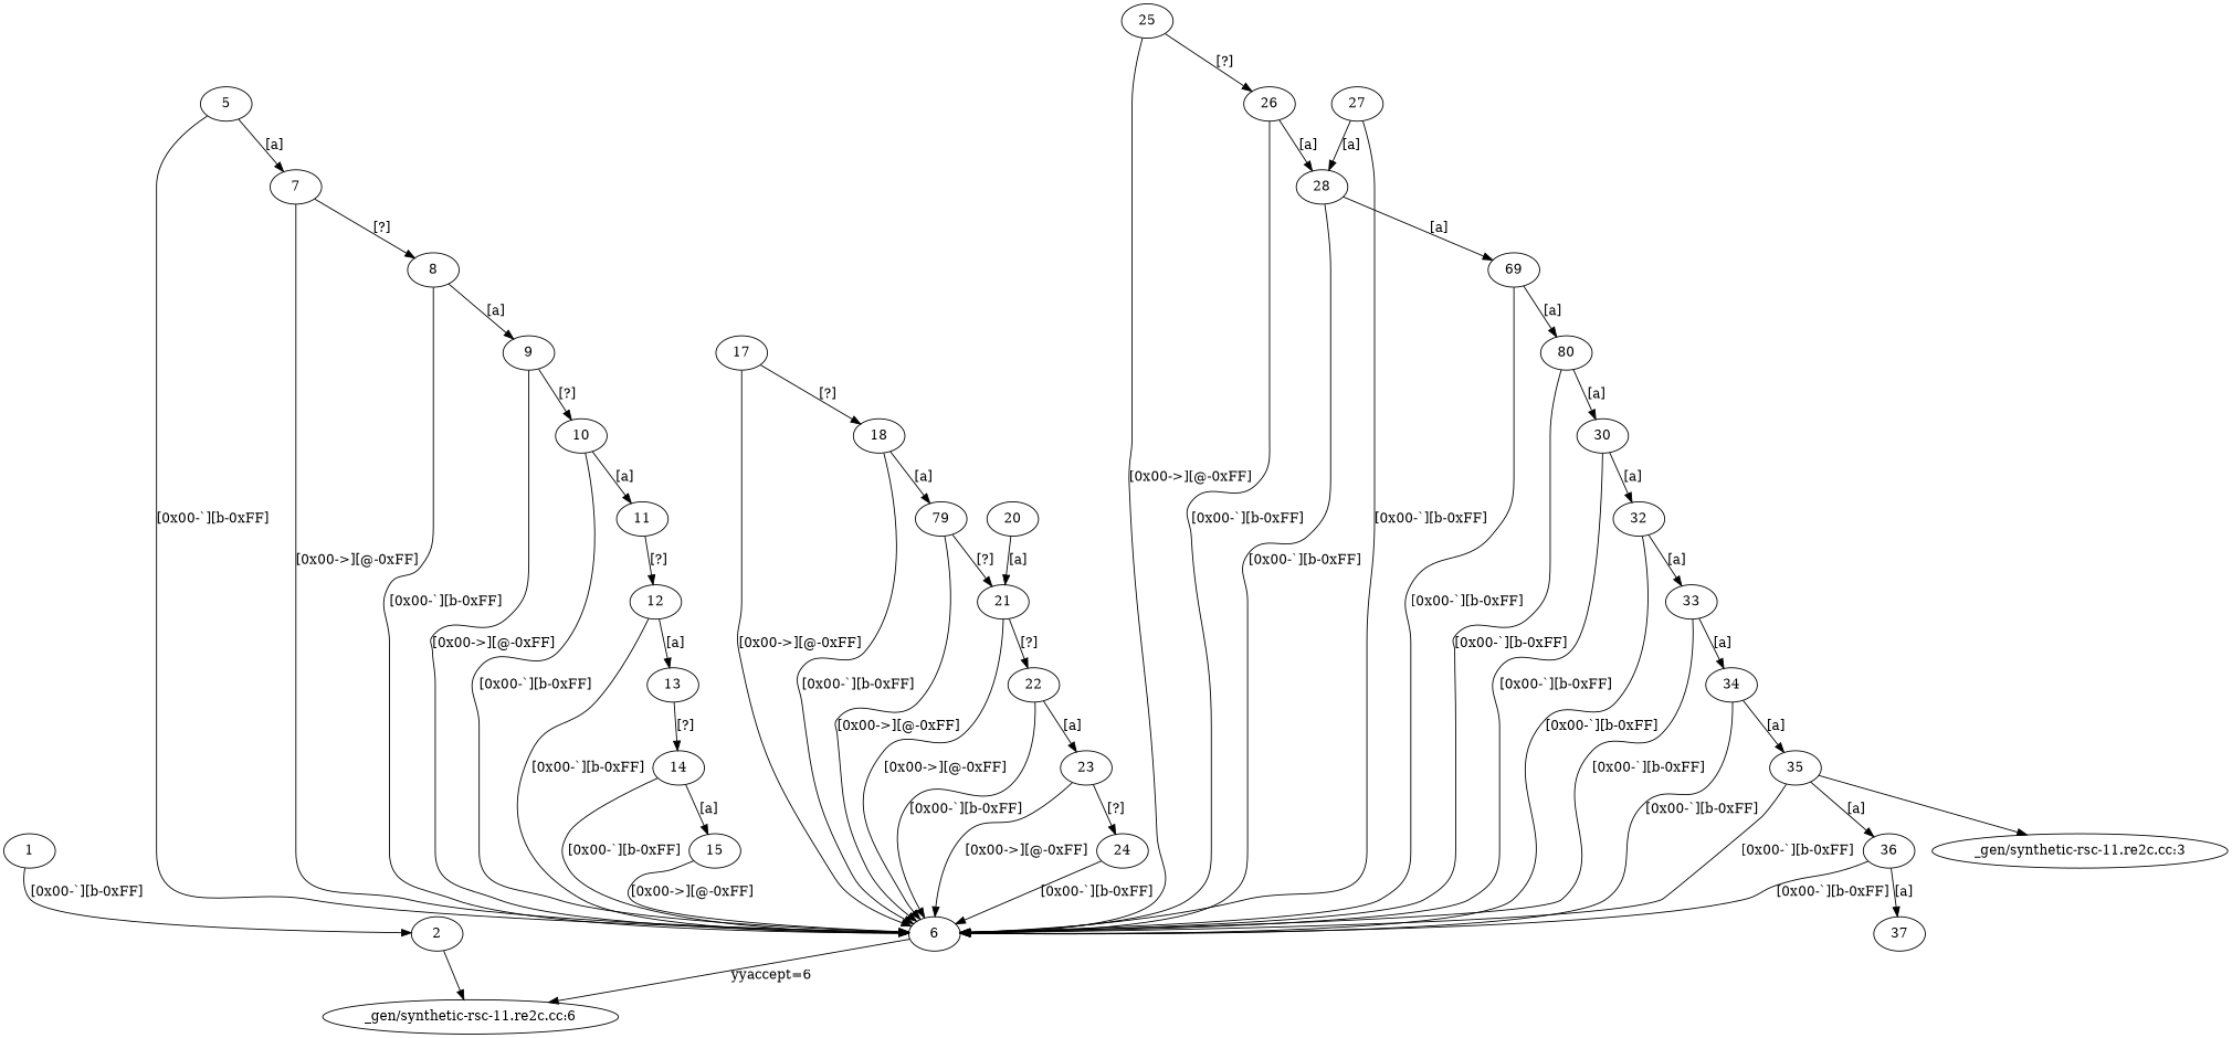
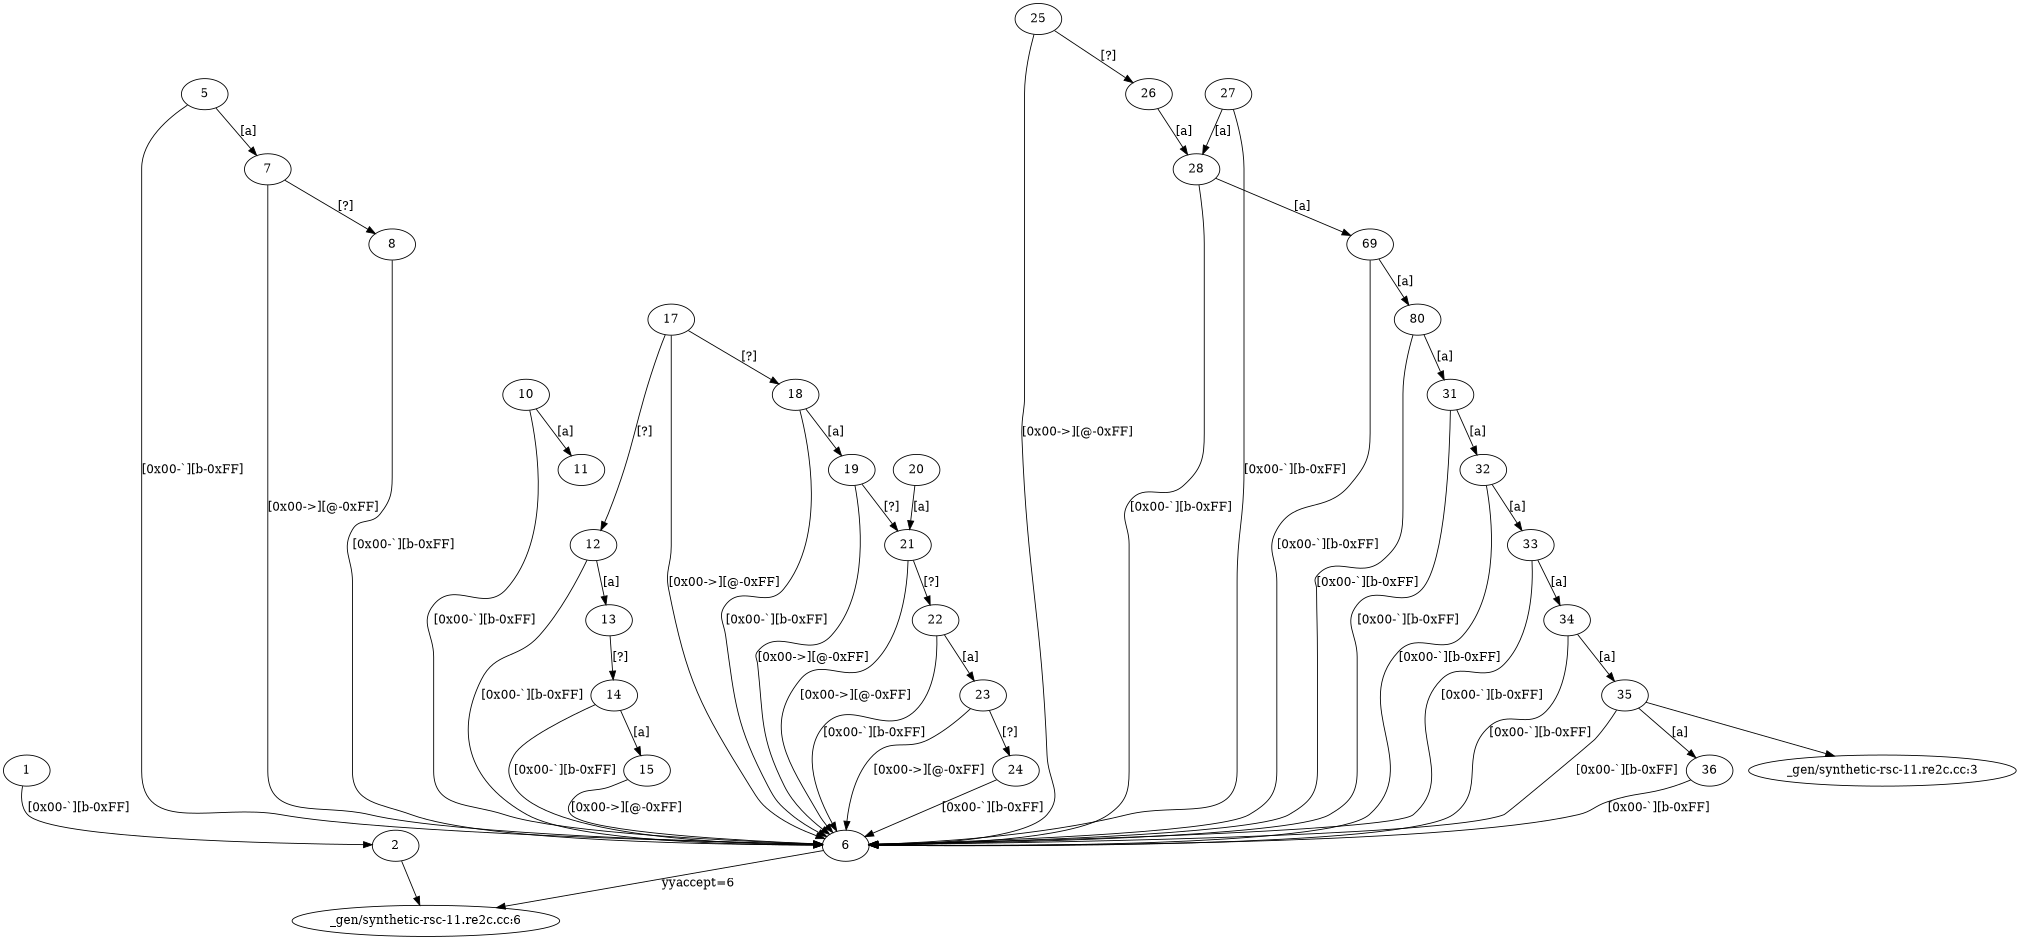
  digraph {
    1
    2
    n3 [label="_gen/synthetic-rsc-11.re2c.cc:6"]
    5
    6
    7
    8
-   9
    10
    11
    12
    13
    14
    15
    17
    18
-   19 [label=79]
+   19
    21
    20
    22
    23
    24
    25
    26
    28
    27
    n27 [label=69]
    n28 [label=80]
-   31 [label=30]
+   31
    32
    33
    34
    35
    36
    n35 [label="_gen/synthetic-rsc-11.re2c.cc:3"]
-   37
    1 -> 2 [label="[0x00-`][b-0xFF]"]
    2 -> n3
    5 -> 6 [label="[0x00-`][b-0xFF]"]
    5 -> 7 [label="[a]"]
    6 -> n3 [label="yyaccept=6"]
    7 -> 6 [label="[0x00->][@-0xFF]"]
    7 -> 8 [label="[?]"]
    8 -> 6 [label="[0x00-`][b-0xFF]"]
-   8 -> 9 [label="[a]"]
-   9 -> 6 [label="[0x00->][@-0xFF]"]
-   9 -> 10 [label="[?]"]
    10 -> 6 [label="[0x00-`][b-0xFF]"]
    10 -> 11 [label="[a]"]
-   11 -> 12 [label="[?]"]
+   17 -> 12 [label="[?]"]
    12 -> 6 [label="[0x00-`][b-0xFF]"]
    12 -> 13 [label="[a]"]
    13 -> 14 [label="[?]"]
    14 -> 6 [label="[0x00-`][b-0xFF]"]
    14 -> 15 [label="[a]"]
    15 -> 6 [label="[0x00->][@-0xFF]"]
    17 -> 6 [label="[0x00->][@-0xFF]"]
    17 -> 18 [label="[?]"]
    18 -> 6 [label="[0x00-`][b-0xFF]"]
    18 -> 19 [label="[a]"]
    19 -> 6 [label="[0x00->][@-0xFF]"]
    19 -> 21 [label="[?]"]
    21 -> 6 [label="[0x00->][@-0xFF]"]
    21 -> 22 [label="[?]"]
    20 -> 21 [label="[a]"]
    22 -> 6 [label="[0x00-`][b-0xFF]"]
    22 -> 23 [label="[a]"]
    23 -> 6 [label="[0x00->][@-0xFF]"]
    23 -> 24 [label="[?]"]
    24 -> 6 [label="[0x00-`][b-0xFF]"]
    25 -> 6 [label="[0x00->][@-0xFF]"]
    25 -> 26 [label="[?]"]
-   26 -> 6 [label="[0x00-`][b-0xFF]"]
    26 -> 28 [label="[a]"]
    28 -> 6 [label="[0x00-`][b-0xFF]"]
    28 -> n27 [label="[a]"]
    27 -> 6 [label="[0x00-`][b-0xFF]"]
    27 -> 28 [label="[a]"]
    n27 -> 6 [label="[0x00-`][b-0xFF]"]
    n27 -> n28 [label="[a]"]
    n28 -> 6 [label="[0x00-`][b-0xFF]"]
    n28 -> 31 [label="[a]"]
    31 -> 6 [label="[0x00-`][b-0xFF]"]
    31 -> 32 [label="[a]"]
    32 -> 6 [label="[0x00-`][b-0xFF]"]
    32 -> 33 [label="[a]"]
    33 -> 6 [label="[0x00-`][b-0xFF]"]
    33 -> 34 [label="[a]"]
    34 -> 6 [label="[0x00-`][b-0xFF]"]
    34 -> 35 [label="[a]"]
    35 -> 6 [label="[0x00-`][b-0xFF]"]
    35 -> 36 [label="[a]"]
    35 -> n35
    36 -> 6 [label="[0x00-`][b-0xFF]"]
-   36 -> 37 [label="[a]"]
  }
